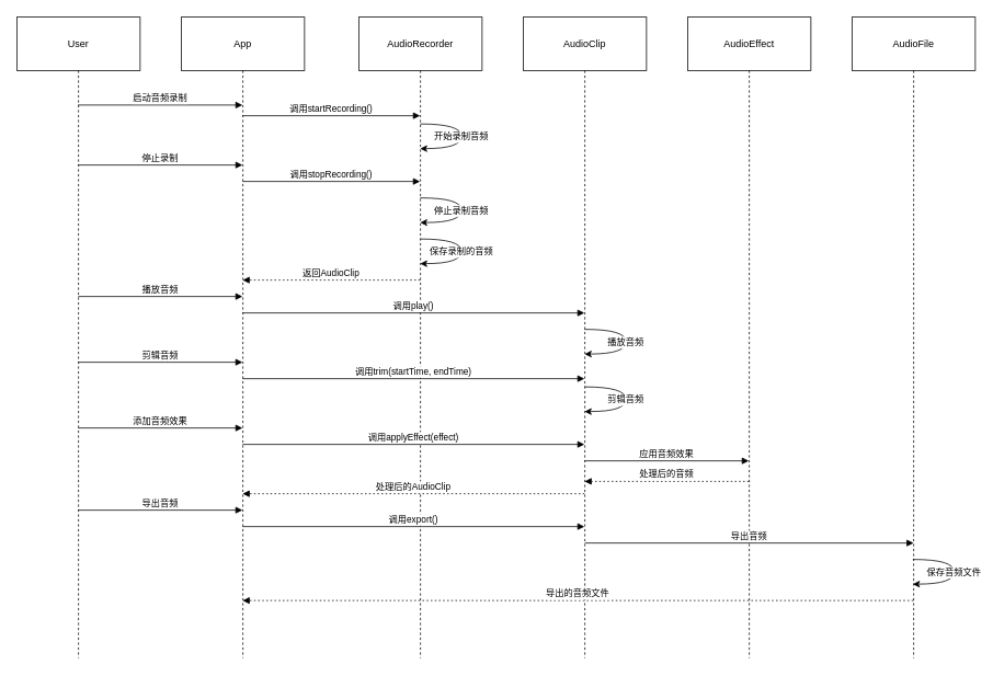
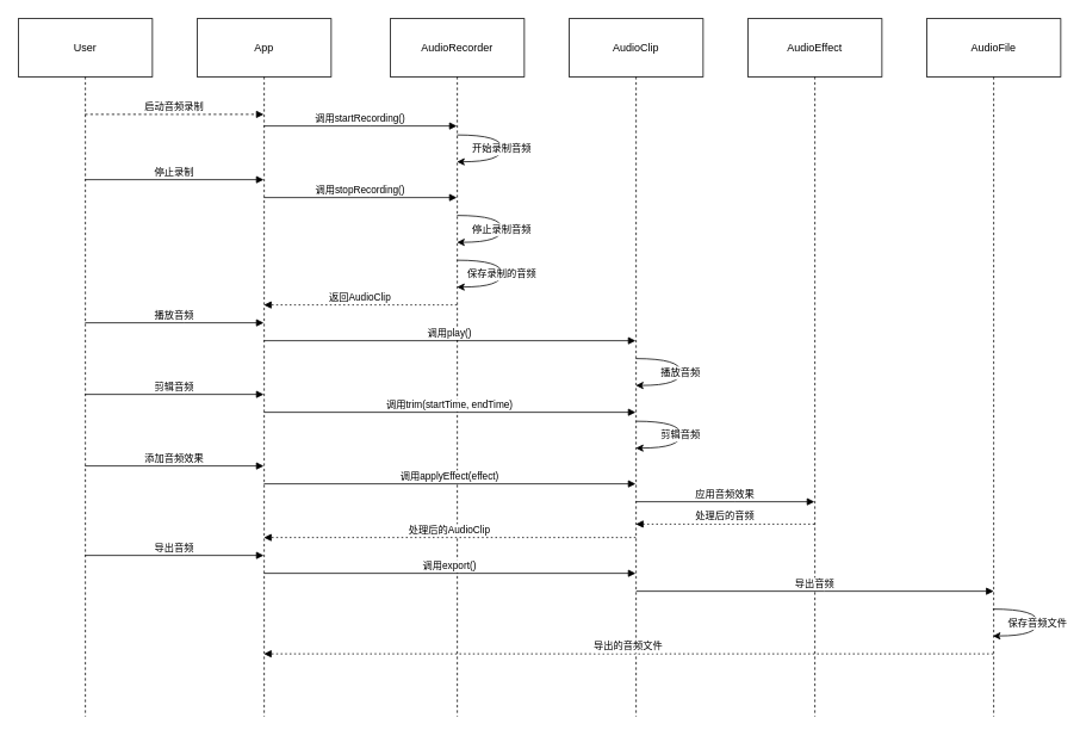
  <mxCell id="0" />
  <mxCell id="1" parent="0" />
  <mxCell id="2" value="User" style="shape=umlLifeline;perimeter=lifelinePerimeter;whiteSpace=wrap;container=1;dropTarget=0;collapsible=0;recursiveResize=0;outlineConnect=0;portConstraint=eastwest;newEdgeStyle={&quot;edgeStyle&quot;:&quot;elbowEdgeStyle&quot;,&quot;elbow&quot;:&quot;vertical&quot;,&quot;curved&quot;:0,&quot;rounded&quot;:0};size=65;" vertex="1" parent="1"><mxGeometry x="20" y="20" width="150" height="780" as="geometry" /></mxCell>
  <mxCell id="3" value="App" style="shape=umlLifeline;perimeter=lifelinePerimeter;whiteSpace=wrap;container=1;dropTarget=0;collapsible=0;recursiveResize=0;outlineConnect=0;portConstraint=eastwest;newEdgeStyle={&quot;edgeStyle&quot;:&quot;elbowEdgeStyle&quot;,&quot;elbow&quot;:&quot;vertical&quot;,&quot;curved&quot;:0,&quot;rounded&quot;:0};size=65;" vertex="1" parent="1"><mxGeometry x="220" y="20" width="150" height="780" as="geometry" /></mxCell>
  <mxCell id="4" value="AudioRecorder" style="shape=umlLifeline;perimeter=lifelinePerimeter;whiteSpace=wrap;container=1;dropTarget=0;collapsible=0;recursiveResize=0;outlineConnect=0;portConstraint=eastwest;newEdgeStyle={&quot;edgeStyle&quot;:&quot;elbowEdgeStyle&quot;,&quot;elbow&quot;:&quot;vertical&quot;,&quot;curved&quot;:0,&quot;rounded&quot;:0};size=65;" vertex="1" parent="1"><mxGeometry x="436" y="20" width="150" height="780" as="geometry" /></mxCell>
  <mxCell id="5" value="AudioClip" style="shape=umlLifeline;perimeter=lifelinePerimeter;whiteSpace=wrap;container=1;dropTarget=0;collapsible=0;recursiveResize=0;outlineConnect=0;portConstraint=eastwest;newEdgeStyle={&quot;edgeStyle&quot;:&quot;elbowEdgeStyle&quot;,&quot;elbow&quot;:&quot;vertical&quot;,&quot;curved&quot;:0,&quot;rounded&quot;:0};size=65;" vertex="1" parent="1"><mxGeometry x="636" y="20" width="150" height="780" as="geometry" /></mxCell>
  <mxCell id="6" value="AudioEffect" style="shape=umlLifeline;perimeter=lifelinePerimeter;whiteSpace=wrap;container=1;dropTarget=0;collapsible=0;recursiveResize=0;outlineConnect=0;portConstraint=eastwest;newEdgeStyle={&quot;edgeStyle&quot;:&quot;elbowEdgeStyle&quot;,&quot;elbow&quot;:&quot;vertical&quot;,&quot;curved&quot;:0,&quot;rounded&quot;:0};size=65;" vertex="1" parent="1"><mxGeometry x="836" y="20" width="150" height="780" as="geometry" /></mxCell>
  <mxCell id="7" value="AudioFile" style="shape=umlLifeline;perimeter=lifelinePerimeter;whiteSpace=wrap;container=1;dropTarget=0;collapsible=0;recursiveResize=0;outlineConnect=0;portConstraint=eastwest;newEdgeStyle={&quot;edgeStyle&quot;:&quot;elbowEdgeStyle&quot;,&quot;elbow&quot;:&quot;vertical&quot;,&quot;curved&quot;:0,&quot;rounded&quot;:0};size=65;" vertex="1" parent="1"><mxGeometry x="1036" y="20" width="150" height="780" as="geometry" /></mxCell>
- <mxCell id="8" value="启动音频录制" style="verticalAlign=bottom;endArrow=block;edgeStyle=elbowEdgeStyle;elbow=vertical;curved=0;rounded=0;" edge="1" parent="1" source="2" target="3"><mxGeometry relative="1" as="geometry"><Array as="points"><mxPoint x="205" y="127" /></Array></mxGeometry></mxCell>
+ <mxCell id="8" value="启动音频录制" style="verticalAlign=bottom;endArrow=block;edgeStyle=elbowEdgeStyle;elbow=vertical;curved=0;rounded=0;dashed=1;" edge="1" parent="1" source="2" target="3"><mxGeometry relative="1" as="geometry"><Array as="points"><mxPoint x="205" y="127" /></Array></mxGeometry></mxCell>
  <mxCell id="9" value="调用startRecording()" style="verticalAlign=bottom;endArrow=block;edgeStyle=elbowEdgeStyle;elbow=vertical;curved=0;rounded=0;" edge="1" parent="1"><mxGeometry relative="1" as="geometry"><Array as="points"><mxPoint x="413" y="140" /></Array><mxPoint x="294.667" y="140" as="sourcePoint" /><mxPoint x="510.5" y="140" as="targetPoint" /></mxGeometry></mxCell>
  <mxCell id="10" value="开始录制音频" style="curved=1;rounded=0;" edge="1" parent="1"><mxGeometry relative="1" as="geometry"><Array as="points"><mxPoint x="561" y="150" /><mxPoint x="561" y="180" /></Array><mxPoint x="510.667" y="150" as="sourcePoint" /><mxPoint x="510.667" y="180" as="targetPoint" /></mxGeometry></mxCell>
  <mxCell id="11" value="停止录制" style="verticalAlign=bottom;endArrow=block;edgeStyle=elbowEdgeStyle;elbow=vertical;curved=0;rounded=0;" edge="1" parent="1"><mxGeometry relative="1" as="geometry"><Array as="points"><mxPoint x="205" y="200" /></Array><mxPoint x="94.667" y="200" as="sourcePoint" /><mxPoint x="294.5" y="200" as="targetPoint" /></mxGeometry></mxCell>
  <mxCell id="12" value="调用stopRecording()" style="verticalAlign=bottom;endArrow=block;edgeStyle=elbowEdgeStyle;elbow=vertical;curved=0;rounded=0;" edge="1" parent="1"><mxGeometry relative="1" as="geometry"><Array as="points"><mxPoint x="413" y="220" /></Array><mxPoint x="294.667" y="220" as="sourcePoint" /><mxPoint x="510.5" y="220" as="targetPoint" /></mxGeometry></mxCell>
  <mxCell id="13" value="停止录制音频" style="curved=1;rounded=0;" edge="1" parent="1"><mxGeometry relative="1" as="geometry"><Array as="points"><mxPoint x="561" y="240" /><mxPoint x="561" y="270" /></Array><mxPoint x="510.667" y="240" as="sourcePoint" /><mxPoint x="510.667" y="270" as="targetPoint" /></mxGeometry></mxCell>
  <mxCell id="14" value="保存录制的音频" style="curved=1;rounded=0;" edge="1" parent="1"><mxGeometry relative="1" as="geometry"><Array as="points"><mxPoint x="561" y="290" /><mxPoint x="561" y="320" /></Array><mxPoint x="510.667" y="290" as="sourcePoint" /><mxPoint x="510.667" y="320" as="targetPoint" /></mxGeometry></mxCell>
  <mxCell id="15" value="返回AudioClip" style="verticalAlign=bottom;endArrow=block;edgeStyle=elbowEdgeStyle;elbow=vertical;curved=0;rounded=0;dashed=1;dashPattern=2 3;" edge="1" parent="1"><mxGeometry relative="1" as="geometry"><Array as="points"><mxPoint x="413" y="340" /></Array><mxPoint x="510.5" y="340" as="sourcePoint" /><mxPoint x="294.667" y="340" as="targetPoint" /></mxGeometry></mxCell>
  <mxCell id="16" value="播放音频" style="verticalAlign=bottom;endArrow=block;edgeStyle=elbowEdgeStyle;elbow=vertical;curved=0;rounded=0;" edge="1" parent="1"><mxGeometry relative="1" as="geometry"><Array as="points"><mxPoint x="205" y="360" /></Array><mxPoint x="94.667" y="360" as="sourcePoint" /><mxPoint x="294.5" y="360" as="targetPoint" /></mxGeometry></mxCell>
  <mxCell id="17" value="调用play()" style="verticalAlign=bottom;endArrow=block;edgeStyle=elbowEdgeStyle;elbow=vertical;curved=0;rounded=0;" edge="1" parent="1"><mxGeometry relative="1" as="geometry"><Array as="points"><mxPoint x="513" y="380" /></Array><mxPoint x="294.667" y="380" as="sourcePoint" /><mxPoint x="710.5" y="380" as="targetPoint" /></mxGeometry></mxCell>
  <mxCell id="18" value="播放音频" style="curved=1;rounded=0;" edge="1" parent="1"><mxGeometry relative="1" as="geometry"><Array as="points"><mxPoint x="761" y="400" /><mxPoint x="761" y="430" /></Array><mxPoint x="710.667" y="400" as="sourcePoint" /><mxPoint x="710.667" y="430" as="targetPoint" /></mxGeometry></mxCell>
  <mxCell id="19" value="剪辑音频" style="verticalAlign=bottom;endArrow=block;edgeStyle=elbowEdgeStyle;elbow=vertical;curved=0;rounded=0;" edge="1" parent="1"><mxGeometry relative="1" as="geometry"><Array as="points"><mxPoint x="205" y="440" /></Array><mxPoint x="94.667" y="440" as="sourcePoint" /><mxPoint x="294.5" y="440" as="targetPoint" /></mxGeometry></mxCell>
  <mxCell id="20" value="调用trim(startTime, endTime)" style="verticalAlign=bottom;endArrow=block;edgeStyle=elbowEdgeStyle;elbow=vertical;curved=0;rounded=0;" edge="1" parent="1"><mxGeometry relative="1" as="geometry"><Array as="points"><mxPoint x="513" y="460" /></Array><mxPoint x="294.667" y="460" as="sourcePoint" /><mxPoint x="710.5" y="460" as="targetPoint" /></mxGeometry></mxCell>
  <mxCell id="21" value="剪辑音频" style="curved=1;rounded=0;" edge="1" parent="1"><mxGeometry relative="1" as="geometry"><Array as="points"><mxPoint x="761" y="470" /><mxPoint x="761" y="500" /></Array><mxPoint x="710.667" y="470" as="sourcePoint" /><mxPoint x="710.667" y="500" as="targetPoint" /></mxGeometry></mxCell>
  <mxCell id="22" value="添加音频效果" style="verticalAlign=bottom;endArrow=block;edgeStyle=elbowEdgeStyle;elbow=vertical;curved=0;rounded=0;" edge="1" parent="1"><mxGeometry relative="1" as="geometry"><Array as="points"><mxPoint x="205" y="520" /></Array><mxPoint x="94.667" y="520" as="sourcePoint" /><mxPoint x="294.5" y="520" as="targetPoint" /></mxGeometry></mxCell>
  <mxCell id="23" value="调用applyEffect(effect)" style="verticalAlign=bottom;endArrow=block;edgeStyle=elbowEdgeStyle;elbow=vertical;curved=0;rounded=0;" edge="1" parent="1"><mxGeometry relative="1" as="geometry"><Array as="points"><mxPoint x="513" y="540" /></Array><mxPoint x="294.667" y="540" as="sourcePoint" /><mxPoint x="710.5" y="540" as="targetPoint" /></mxGeometry></mxCell>
  <mxCell id="24" value="应用音频效果" style="verticalAlign=bottom;endArrow=block;edgeStyle=elbowEdgeStyle;elbow=vertical;curved=0;rounded=0;" edge="1" parent="1"><mxGeometry relative="1" as="geometry"><Array as="points"><mxPoint x="821" y="560" /></Array><mxPoint x="710.667" y="560" as="sourcePoint" /><mxPoint x="910.5" y="560" as="targetPoint" /></mxGeometry></mxCell>
  <mxCell id="25" value="处理后的音频" style="verticalAlign=bottom;endArrow=block;edgeStyle=elbowEdgeStyle;elbow=vertical;curved=0;rounded=0;dashed=1;dashPattern=2 3;" edge="1" parent="1"><mxGeometry relative="1" as="geometry"><Array as="points"><mxPoint x="821" y="585" /></Array><mxPoint x="910.5" y="585" as="sourcePoint" /><mxPoint x="710.667" y="585" as="targetPoint" /></mxGeometry></mxCell>
  <mxCell id="26" value="处理后的AudioClip" style="verticalAlign=bottom;endArrow=block;edgeStyle=elbowEdgeStyle;elbow=vertical;curved=0;rounded=0;dashed=1;dashPattern=2 3;" edge="1" parent="1"><mxGeometry relative="1" as="geometry"><Array as="points"><mxPoint x="513" y="600" /></Array><mxPoint x="710.5" y="600" as="sourcePoint" /><mxPoint x="294.667" y="600" as="targetPoint" /></mxGeometry></mxCell>
  <mxCell id="27" value="导出音频" style="verticalAlign=bottom;endArrow=block;edgeStyle=elbowEdgeStyle;elbow=vertical;curved=0;rounded=0;" edge="1" parent="1"><mxGeometry relative="1" as="geometry"><Array as="points"><mxPoint x="205" y="620" /></Array><mxPoint x="94.667" y="620" as="sourcePoint" /><mxPoint x="294.5" y="620" as="targetPoint" /></mxGeometry></mxCell>
  <mxCell id="28" value="调用export()" style="verticalAlign=bottom;endArrow=block;edgeStyle=elbowEdgeStyle;elbow=vertical;curved=0;rounded=0;" edge="1" parent="1"><mxGeometry relative="1" as="geometry"><Array as="points"><mxPoint x="513" y="640" /></Array><mxPoint x="294.667" y="640" as="sourcePoint" /><mxPoint x="710.5" y="640" as="targetPoint" /></mxGeometry></mxCell>
  <mxCell id="29" value="导出音频" style="verticalAlign=bottom;endArrow=block;edgeStyle=elbowEdgeStyle;elbow=vertical;curved=0;rounded=0;" edge="1" parent="1"><mxGeometry relative="1" as="geometry"><Array as="points"><mxPoint x="921.42" y="660" /></Array><mxPoint x="711.087" y="660" as="sourcePoint" /><mxPoint x="1110.92" y="660" as="targetPoint" /></mxGeometry></mxCell>
  <mxCell id="30" value="保存音频文件" style="curved=1;rounded=0;" edge="1" parent="1"><mxGeometry relative="1" as="geometry"><Array as="points"><mxPoint x="1160.33" y="680" /><mxPoint x="1160.33" y="710" /></Array><mxPoint x="1109.997" y="680" as="sourcePoint" /><mxPoint x="1109.997" y="710" as="targetPoint" /></mxGeometry></mxCell>
  <mxCell id="31" value="导出的音频文件" style="verticalAlign=bottom;endArrow=block;edgeStyle=elbowEdgeStyle;elbow=vertical;curved=0;rounded=0;dashed=1;dashPattern=2 3;" edge="1" parent="1"><mxGeometry relative="1" as="geometry"><Array as="points"><mxPoint x="713" y="730" /></Array><mxPoint x="1110.5" y="730" as="sourcePoint" /><mxPoint x="294.667" y="730" as="targetPoint" /></mxGeometry></mxCell>
